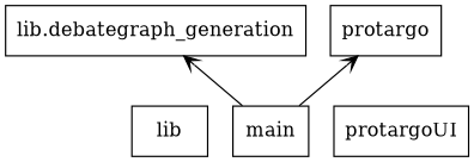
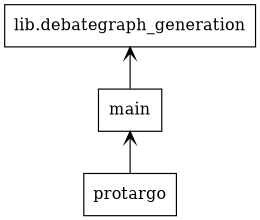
  digraph {
    rankdir=BT
    node [shape=box]
    edge [arrowhead=open arrowtail=none]
-   n1 [label=lib]
    n2 [label="lib.debategraph_generation"]
    n3 [label=main]
    n4 [label=protargo]
-   n5 [label=protargoUI]
    n3 -> n2
-   n3 -> n4
+   n4 -> n3
  }
